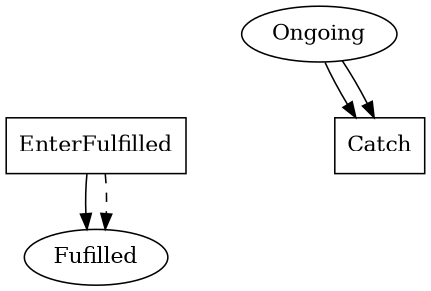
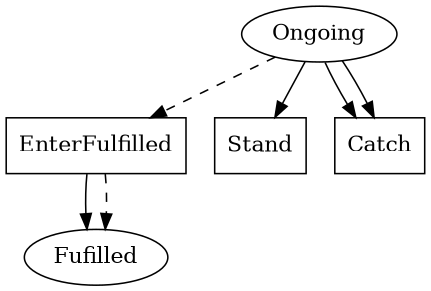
  digraph {
    node [shape=box]
    n1 [label=Fufilled shape=""]
    n2 [label=Ongoing shape=""]
    n3 [label=EnterFulfilled]
+   n4 [label=Stand]
    n5 [label=Catch]
+   n2 -> n3 [style=dashed]
+   n2 -> n4
    n2 -> n5
    n2 -> n5
    n3 -> n1
    n3 -> n1 [style=dashed]
  }
